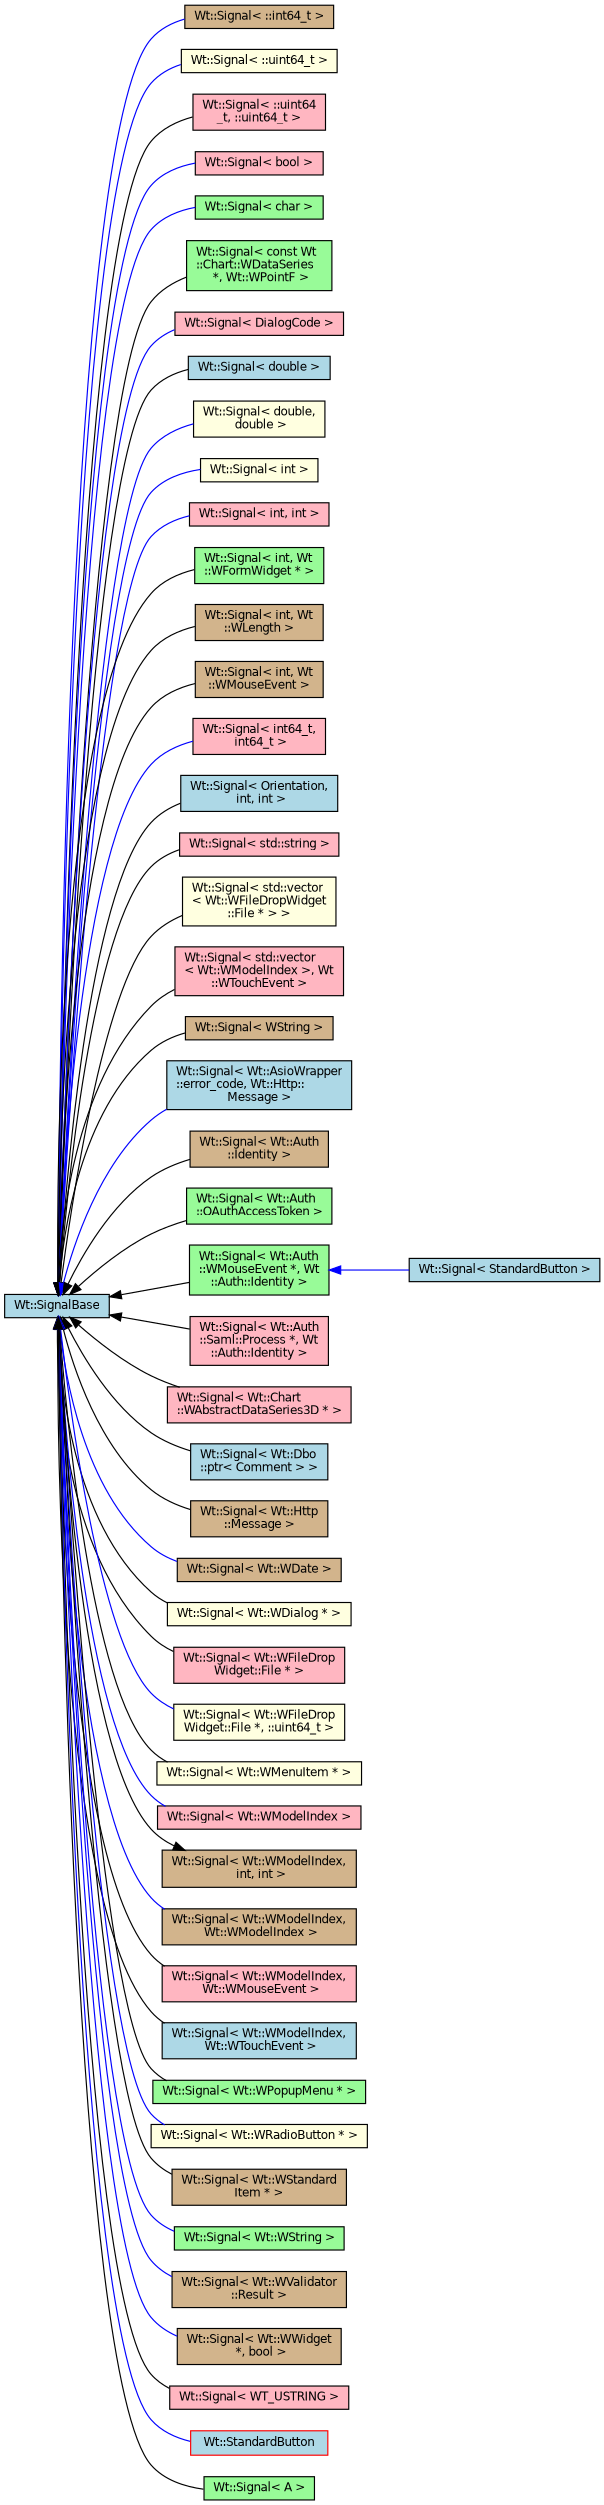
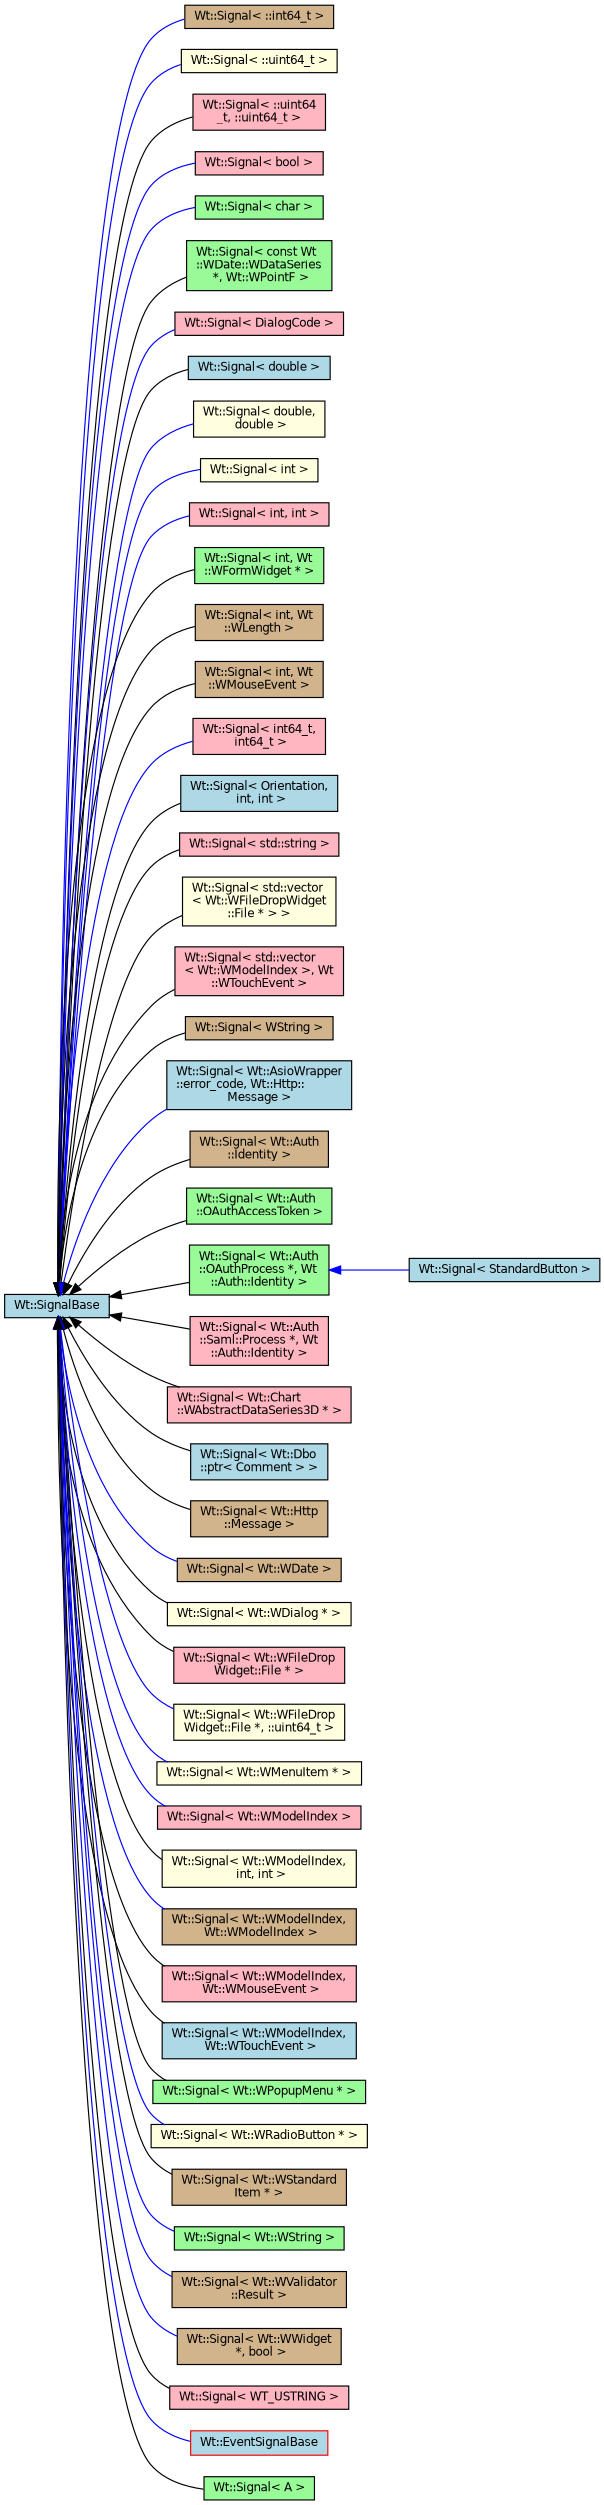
  digraph {
    rankdir=LR
    node [color=black fillcolor=lightpink fontname=Helvetica fontsize=10 shape=record style=filled]
    edge [color=black dir=back fontname=Helvetica fontsize=10 labelfontname=Helvetica labelfontsize=10 style=solid]
    n1 [fillcolor=lightblue fontcolor=black height=0.2 label="Wt::SignalBase" width=0.4]
    n2 [fillcolor=tan height=0.2 label="Wt::Signal\< ::int64_t \>" width=0.4]
    n3 [fillcolor=lightyellow height=0.2 label="Wt::Signal\< ::uint64_t \>" width=0.4]
    n4 [height=0.2 label="Wt::Signal\< ::uint64\l_t, ::uint64_t \>" width=0.4]
    n5 [height=0.2 label="Wt::Signal\< bool \>" width=0.4]
    n6 [fillcolor=palegreen height=0.2 label="Wt::Signal\< char \>" width=0.4]
-   n7 [fillcolor=palegreen height=0.2 label="Wt::Signal\< const Wt\l::Chart::WDataSeries\l *, Wt::WPointF \>" width=0.4]
+   n7 [fillcolor=palegreen height=0.2 label="Wt::Signal\< const Wt\l::WDate::WDataSeries\l *, Wt::WPointF \>" width=0.4]
    n8 [height=0.2 label="Wt::Signal\< DialogCode \>" width=0.4]
    n9 [fillcolor=lightblue height=0.2 label="Wt::Signal\< double \>" width=0.4]
    n10 [fillcolor=lightyellow height=0.2 label="Wt::Signal\< double,\l double \>" width=0.4]
    n11 [fillcolor=lightyellow height=0.2 label="Wt::Signal\< int \>" width=0.4]
    n12 [height=0.2 label="Wt::Signal\< int, int \>" width=0.4]
    n13 [fillcolor=palegreen height=0.2 label="Wt::Signal\< int, Wt\l::WFormWidget * \>" width=0.4]
    n14 [fillcolor=tan height=0.2 label="Wt::Signal\< int, Wt\l::WLength \>" width=0.4]
    n15 [fillcolor=tan height=0.2 label="Wt::Signal\< int, Wt\l::WMouseEvent \>" width=0.4]
    n16 [height=0.2 label="Wt::Signal\< int64_t,\l int64_t \>" width=0.4]
    n17 [fillcolor=lightblue height=0.2 label="Wt::Signal\< Orientation,\l int, int \>" width=0.4]
    n18 [height=0.2 label="Wt::Signal\< std::string \>" width=0.4]
    n19 [fillcolor=lightyellow height=0.2 label="Wt::Signal\< std::vector\l\< Wt::WFileDropWidget\l::File * \> \>" width=0.4]
    n20 [height=0.2 label="Wt::Signal\< std::vector\l\< Wt::WModelIndex \>, Wt\l::WTouchEvent \>" width=0.4]
    n21 [fillcolor=tan height=0.2 label="Wt::Signal\< WString \>" width=0.4]
    n22 [fillcolor=lightblue height=0.2 label="Wt::Signal\< Wt::AsioWrapper\l::error_code, Wt::Http::\lMessage \>" width=0.4]
    n23 [fillcolor=tan height=0.2 label="Wt::Signal\< Wt::Auth\l::Identity \>" width=0.4]
    n24 [fillcolor=palegreen height=0.2 label="Wt::Signal\< Wt::Auth\l::OAuthAccessToken \>" width=0.4]
-   n25 [fillcolor=palegreen height=0.2 label="Wt::Signal\< Wt::Auth\l::WMouseEvent *, Wt\l::Auth::Identity \>" width=0.4]
+   n25 [fillcolor=palegreen height=0.2 label="Wt::Signal\< Wt::Auth\l::OAuthProcess *, Wt\l::Auth::Identity \>" width=0.4]
    n26 [height=0.2 label="Wt::Signal\< Wt::Auth\l::Saml::Process *, Wt\l::Auth::Identity \>" width=0.4]
    n27 [height=0.2 label="Wt::Signal\< Wt::Chart\l::WAbstractDataSeries3D * \>" width=0.4]
    n28 [fillcolor=lightblue height=0.2 label="Wt::Signal\< Wt::Dbo\l::ptr\< Comment \> \>" width=0.4]
    n29 [fillcolor=tan height=0.2 label="Wt::Signal\< Wt::Http\l::Message \>" width=0.4]
    n30 [fillcolor=tan height=0.2 label="Wt::Signal\< Wt::WDate \>" width=0.4]
    n31 [fillcolor=lightyellow height=0.2 label="Wt::Signal\< Wt::WDialog * \>" width=0.4]
    n32 [height=0.2 label="Wt::Signal\< Wt::WFileDrop\lWidget::File * \>" width=0.4]
    n33 [fillcolor=lightyellow height=0.2 label="Wt::Signal\< Wt::WFileDrop\lWidget::File *, ::uint64_t \>" width=0.4]
    n34 [fillcolor=lightyellow height=0.2 label="Wt::Signal\< Wt::WMenuItem * \>" width=0.4]
    n35 [height=0.2 label="Wt::Signal\< Wt::WModelIndex \>" width=0.4]
-   n36 [fillcolor=tan height=0.2 label="Wt::Signal\< Wt::WModelIndex,\l int, int \>" width=0.4]
+   n36 [fillcolor=lightyellow height=0.2 label="Wt::Signal\< Wt::WModelIndex,\l int, int \>" width=0.4]
    n37 [fillcolor=tan height=0.2 label="Wt::Signal\< Wt::WModelIndex,\l Wt::WModelIndex \>" width=0.4]
    n38 [height=0.2 label="Wt::Signal\< Wt::WModelIndex,\l Wt::WMouseEvent \>" width=0.4]
    n39 [fillcolor=lightblue height=0.2 label="Wt::Signal\< Wt::WModelIndex,\l Wt::WTouchEvent \>" width=0.4]
    n40 [fillcolor=palegreen height=0.2 label="Wt::Signal\< Wt::WPopupMenu * \>" width=0.4]
    n41 [fillcolor=lightyellow height=0.2 label="Wt::Signal\< Wt::WRadioButton * \>" width=0.4]
    n42 [fillcolor=tan height=0.2 label="Wt::Signal\< Wt::WStandard\lItem * \>" width=0.4]
    n43 [fillcolor=palegreen height=0.2 label="Wt::Signal\< Wt::WString \>" width=0.4]
    n44 [fillcolor=tan height=0.2 label="Wt::Signal\< Wt::WValidator\l::Result \>" width=0.4]
    n45 [fillcolor=tan height=0.2 label="Wt::Signal\< Wt::WWidget\l *, bool \>" width=0.4]
    n46 [height=0.2 label="Wt::Signal\< WT_USTRING \>" width=0.4]
-   n47 [color=red fillcolor=lightblue height=0.2 label="Wt::StandardButton" width=0.4]
+   n47 [color=red fillcolor=lightblue height=0.2 label="Wt::EventSignalBase" width=0.4]
    n48 [fillcolor=palegreen height=0.2 label="Wt::Signal\< A \>" width=0.4]
    n49 [fillcolor=lightblue height=0.2 label="Wt::Signal\< StandardButton \>" width=0.4]
    n1 -> n2 [color=blue]
    n1 -> n3 [color=blue]
    n1 -> n4
    n1 -> n5 [color=blue]
    n1 -> n6 [color=blue]
    n1 -> n7
    n1 -> n8 [color=blue]
    n1 -> n9
    n1 -> n10 [color=blue]
    n1 -> n11 [color=blue]
    n1 -> n12 [color=blue]
    n1 -> n13
    n1 -> n14
    n1 -> n15
    n1 -> n16 [color=blue]
    n1 -> n17
    n1 -> n18
    n1 -> n19
    n1 -> n20
    n1 -> n21
    n1 -> n22 [color=blue]
    n1 -> n23
    n1 -> n24
    n1 -> n25
    n1 -> n26
    n1 -> n27
    n1 -> n28
    n1 -> n29
    n1 -> n30 [color=blue]
    n1 -> n31
    n1 -> n32
    n1 -> n33 [color=blue]
-   n1 -> n34
+   n1 -> n34 [color=blue]
    n1 -> n35 [color=blue]
-   n36 -> n1
+   n1 -> n36
    n1 -> n37 [color=blue]
    n1 -> n38
    n1 -> n39
    n1 -> n40
    n1 -> n41 [color=blue]
    n1 -> n42
    n1 -> n43 [color=blue]
    n1 -> n44 [color=blue]
    n1 -> n45 [color=blue]
    n1 -> n46
    n1 -> n47 [color=blue]
    n1 -> n48
    n25 -> n49 [color=blue]
  }
